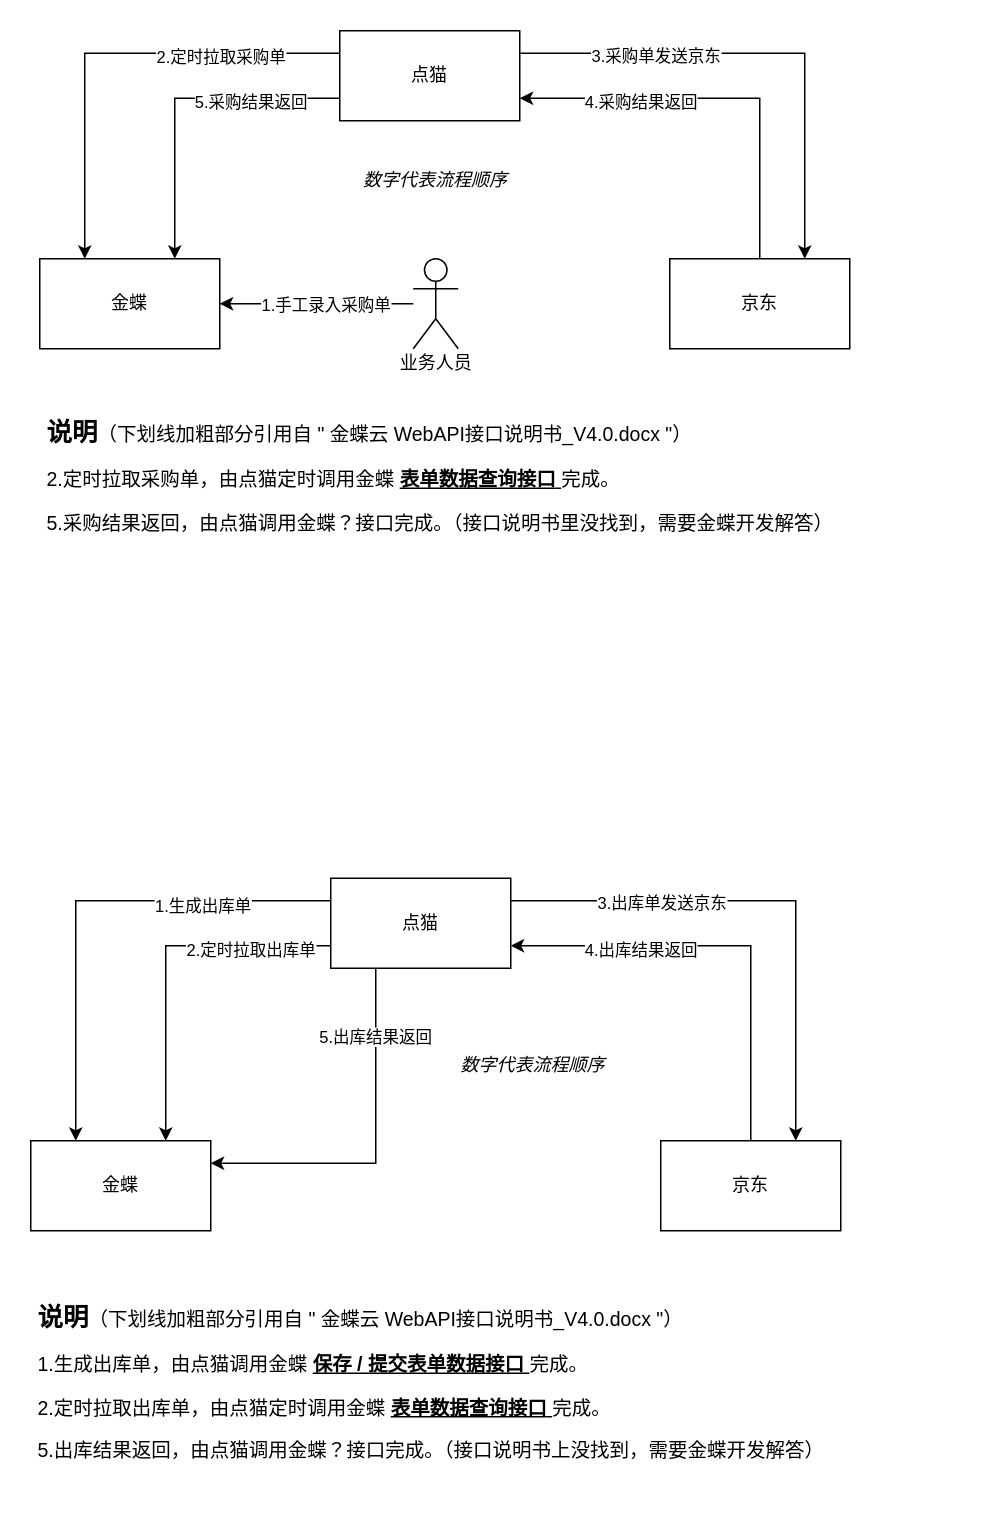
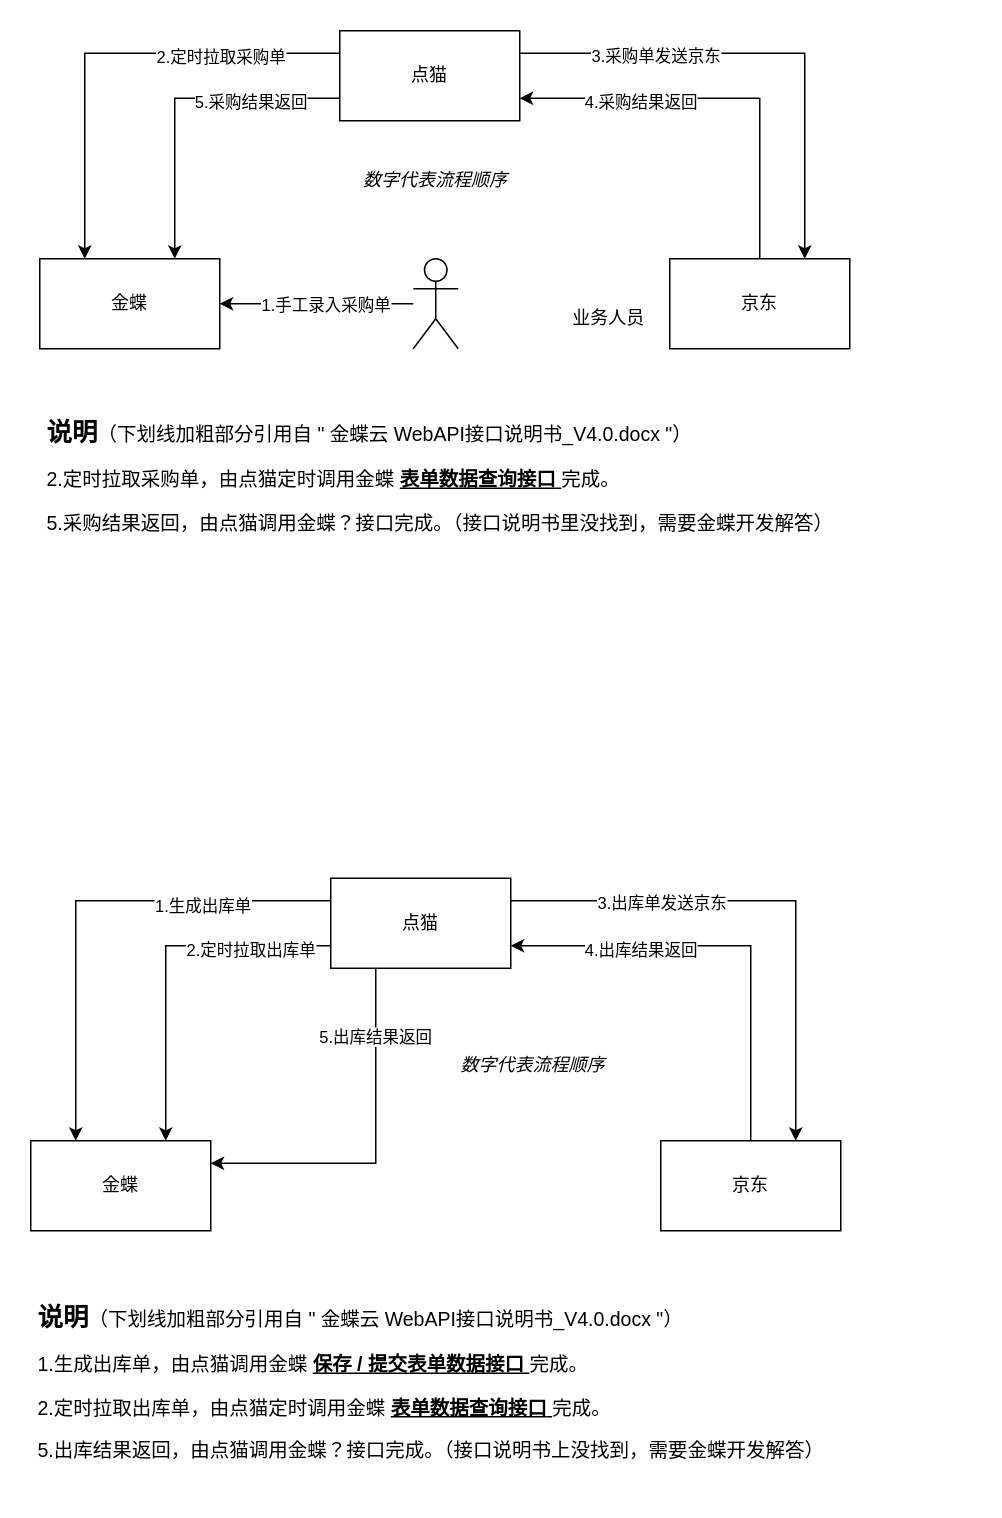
  <mxCell id="0" />
  <mxCell id="1" parent="0" />
  <mxCell id="2" style="edgeStyle=orthogonalEdgeStyle;rounded=0;orthogonalLoop=1;jettySize=auto;html=1;exitX=0;exitY=0.25;exitDx=0;exitDy=0;entryX=0.25;entryY=0;entryDx=0;entryDy=0;" parent="1" source="8" target="9" edge="1"><mxGeometry relative="1" as="geometry"><mxPoint x="36" y="260" as="targetPoint" /></mxGeometry></mxCell>
  <mxCell id="3" value="2.定时拉取采购单" style="edgeLabel;html=1;align=center;verticalAlign=middle;resizable=0;points=[];" parent="2" vertex="1" connectable="0"><mxGeometry x="-0.476" y="3" relative="1" as="geometry"><mxPoint as="offset" /></mxGeometry></mxCell>
  <mxCell id="4" style="edgeStyle=orthogonalEdgeStyle;rounded=0;orthogonalLoop=1;jettySize=auto;html=1;exitX=1;exitY=0.25;exitDx=0;exitDy=0;entryX=0.75;entryY=0;entryDx=0;entryDy=0;" parent="1" source="8" target="12" edge="1"><mxGeometry relative="1" as="geometry"><mxPoint x="556" y="250" as="targetPoint" /></mxGeometry></mxCell>
  <mxCell id="5" value="3.采购单发送京东" style="edgeLabel;html=1;align=center;verticalAlign=middle;resizable=0;points=[];" parent="4" vertex="1" connectable="0"><mxGeometry x="-0.656" y="-1" relative="1" as="geometry"><mxPoint x="34" as="offset" /></mxGeometry></mxCell>
  <mxCell id="6" style="edgeStyle=orthogonalEdgeStyle;rounded=0;orthogonalLoop=1;jettySize=auto;html=1;exitX=0;exitY=0.75;exitDx=0;exitDy=0;entryX=0.75;entryY=0;entryDx=0;entryDy=0;" parent="1" source="8" target="9" edge="1"><mxGeometry relative="1" as="geometry" /></mxCell>
  <mxCell id="7" value="5.采购结果返回" style="edgeLabel;html=1;align=center;verticalAlign=middle;resizable=0;points=[];" parent="6" vertex="1" connectable="0"><mxGeometry x="-0.467" y="2" relative="1" as="geometry"><mxPoint x="-2" as="offset" /></mxGeometry></mxCell>
  <mxCell id="8" value="点猫" style="rounded=0;whiteSpace=wrap;html=1;" parent="1" vertex="1"><mxGeometry x="226" y="20" width="120" height="60" as="geometry" /></mxCell>
  <mxCell id="9" value="金蝶" style="rounded=0;whiteSpace=wrap;html=1;" parent="1" vertex="1"><mxGeometry x="26" y="172" width="120" height="60" as="geometry" /></mxCell>
  <mxCell id="10" style="edgeStyle=orthogonalEdgeStyle;rounded=0;orthogonalLoop=1;jettySize=auto;html=1;exitX=0.5;exitY=0;exitDx=0;exitDy=0;entryX=1;entryY=0.75;entryDx=0;entryDy=0;" parent="1" source="12" target="8" edge="1"><mxGeometry relative="1" as="geometry"><mxPoint x="406" y="90" as="targetPoint" /><Array as="points"><mxPoint x="506" y="65" /></Array></mxGeometry></mxCell>
  <mxCell id="11" value="4.采购结果返回" style="edgeLabel;html=1;align=center;verticalAlign=middle;resizable=0;points=[];" parent="10" vertex="1" connectable="0"><mxGeometry x="0.797" y="2" relative="1" as="geometry"><mxPoint x="53" as="offset" /></mxGeometry></mxCell>
  <mxCell id="12" value="京东" style="rounded=0;whiteSpace=wrap;html=1;" parent="1" vertex="1"><mxGeometry x="446" y="172" width="120" height="60" as="geometry" /></mxCell>
  <mxCell id="13" style="edgeStyle=orthogonalEdgeStyle;rounded=0;orthogonalLoop=1;jettySize=auto;html=1;entryX=1;entryY=0.5;entryDx=0;entryDy=0;" parent="1" source="15" target="9" edge="1"><mxGeometry relative="1" as="geometry" /></mxCell>
  <mxCell id="14" value="1.手工录入采购单" style="edgeLabel;html=1;align=center;verticalAlign=middle;resizable=0;points=[];" parent="13" vertex="1" connectable="0"><mxGeometry x="-0.4" y="-1" relative="1" as="geometry"><mxPoint x="-20" y="1" as="offset" /></mxGeometry></mxCell>
  <mxCell id="15" value="" style="shape=umlActor;verticalLabelPosition=bottom;verticalAlign=top;html=1;" parent="1" vertex="1"><mxGeometry x="275" y="172" width="30" height="60" as="geometry" /></mxCell>
  <mxCell id="16" style="edgeStyle=orthogonalEdgeStyle;rounded=0;orthogonalLoop=1;jettySize=auto;html=1;exitX=0;exitY=0.25;exitDx=0;exitDy=0;entryX=0.25;entryY=0;entryDx=0;entryDy=0;" parent="1" source="24" target="25" edge="1"><mxGeometry relative="1" as="geometry"><mxPoint x="30" y="825" as="targetPoint" /></mxGeometry></mxCell>
  <mxCell id="17" value="1.生成出库单" style="edgeLabel;html=1;align=center;verticalAlign=middle;resizable=0;points=[];" parent="16" vertex="1" connectable="0"><mxGeometry x="-0.476" y="3" relative="1" as="geometry"><mxPoint as="offset" /></mxGeometry></mxCell>
  <mxCell id="18" style="edgeStyle=orthogonalEdgeStyle;rounded=0;orthogonalLoop=1;jettySize=auto;html=1;exitX=1;exitY=0.25;exitDx=0;exitDy=0;entryX=0.75;entryY=0;entryDx=0;entryDy=0;" parent="1" source="24" target="28" edge="1"><mxGeometry relative="1" as="geometry"><mxPoint x="550" y="815" as="targetPoint" /></mxGeometry></mxCell>
  <mxCell id="19" value="3.出库单发送京东" style="edgeLabel;html=1;align=center;verticalAlign=middle;resizable=0;points=[];" parent="18" vertex="1" connectable="0"><mxGeometry x="-0.656" y="-1" relative="1" as="geometry"><mxPoint x="40" as="offset" /></mxGeometry></mxCell>
  <mxCell id="20" style="edgeStyle=orthogonalEdgeStyle;rounded=0;orthogonalLoop=1;jettySize=auto;html=1;exitX=0;exitY=0.75;exitDx=0;exitDy=0;entryX=0.75;entryY=0;entryDx=0;entryDy=0;" parent="1" source="24" target="25" edge="1"><mxGeometry relative="1" as="geometry" /></mxCell>
  <mxCell id="21" value="2.定时拉取出库单" style="edgeLabel;html=1;align=center;verticalAlign=middle;resizable=0;points=[];" parent="20" vertex="1" connectable="0"><mxGeometry x="-0.467" y="2" relative="1" as="geometry"><mxPoint x="10" as="offset" /></mxGeometry></mxCell>
  <mxCell id="22" style="edgeStyle=orthogonalEdgeStyle;rounded=0;orthogonalLoop=1;jettySize=auto;html=1;exitX=0.25;exitY=1;exitDx=0;exitDy=0;entryX=1;entryY=0.25;entryDx=0;entryDy=0;" parent="1" source="24" target="25" edge="1"><mxGeometry relative="1" as="geometry" /></mxCell>
  <mxCell id="23" value="5.出库结果返回" style="edgeLabel;html=1;align=center;verticalAlign=middle;resizable=0;points=[];" parent="22" vertex="1" connectable="0"><mxGeometry x="-0.625" y="-1" relative="1" as="geometry"><mxPoint as="offset" /></mxGeometry></mxCell>
  <mxCell id="24" value="点猫" style="rounded=0;whiteSpace=wrap;html=1;" parent="1" vertex="1"><mxGeometry x="220" y="585" width="120" height="60" as="geometry" /></mxCell>
  <mxCell id="25" value="金蝶" style="rounded=0;whiteSpace=wrap;html=1;" parent="1" vertex="1"><mxGeometry x="20" y="760" width="120" height="60" as="geometry" /></mxCell>
  <mxCell id="26" style="edgeStyle=orthogonalEdgeStyle;rounded=0;orthogonalLoop=1;jettySize=auto;html=1;exitX=0.5;exitY=0;exitDx=0;exitDy=0;entryX=1;entryY=0.75;entryDx=0;entryDy=0;" parent="1" source="28" target="24" edge="1"><mxGeometry relative="1" as="geometry"><mxPoint x="400" y="655" as="targetPoint" /><Array as="points"><mxPoint x="500" y="630" /></Array></mxGeometry></mxCell>
  <mxCell id="27" value="4.出库结果返回" style="edgeLabel;html=1;align=center;verticalAlign=middle;resizable=0;points=[];" parent="26" vertex="1" connectable="0"><mxGeometry x="0.797" y="2" relative="1" as="geometry"><mxPoint x="57" as="offset" /></mxGeometry></mxCell>
  <mxCell id="28" value="京东" style="rounded=0;whiteSpace=wrap;html=1;" parent="1" vertex="1"><mxGeometry x="440" y="760" width="120" height="60" as="geometry" /></mxCell>
- <mxCell id="29" value="业务人员" style="text;html=1;align=center;verticalAlign=middle;resizable=0;points=[];autosize=1;fontSize=12;" parent="1" vertex="1"><mxGeometry x="260" y="232" width="60" height="20" as="geometry" /></mxCell>
+ <mxCell id="29" value="业务人员" style="text;html=1;align=center;verticalAlign=middle;resizable=0;points=[];autosize=1;fontSize=12;" parent="1" vertex="1"><mxGeometry x="375" y="202" width="60" height="20" as="geometry" /></mxCell>
  <mxCell id="30" value="&lt;h1 style=&quot;font-size: 13px&quot;&gt;&lt;font style=&quot;font-size: 17px&quot;&gt;说明&lt;/font&gt;&lt;font style=&quot;font-size: 13px ; font-weight: normal&quot;&gt;（下划线加粗部分引用自 &quot; 金蝶云 WebAPI接口说明书_V4.0.docx &quot;）&lt;/font&gt;&lt;/h1&gt;&lt;p style=&quot;font-size: 13px&quot;&gt;2.定时拉取采购单，由点猫定时调用金蝶 &lt;u&gt;&lt;b&gt;表单数据查询接口&lt;/b&gt; &lt;/u&gt;完成。&lt;/p&gt;&lt;p style=&quot;font-size: 13px&quot;&gt;5.采购结果返回，由点猫调用金蝶？接口完成。（接口说明书里没找到，需要金蝶开发解答）&lt;/p&gt;" style="text;html=1;strokeColor=none;fillColor=none;spacing=5;spacingTop=-20;whiteSpace=wrap;overflow=hidden;rounded=0;fontSize=12;" parent="1" vertex="1"><mxGeometry x="26" y="280" width="620" height="120" as="geometry" /></mxCell>
  <mxCell id="31" value="&lt;h1 style=&quot;font-size: 13px&quot;&gt;&lt;font style=&quot;font-size: 17px&quot;&gt;说明&lt;/font&gt;&lt;font style=&quot;font-size: 13px ; font-weight: normal&quot;&gt;（下划线加粗部分引用自 &quot; 金蝶云 WebAPI接口说明书_V4.0.docx &quot;）&lt;/font&gt;&lt;/h1&gt;&lt;p style=&quot;font-size: 13px&quot;&gt;1.生成出库单，由点猫调用金蝶 &lt;b&gt;&lt;u&gt;保存 / 提交&lt;/u&gt;&lt;/b&gt;&lt;u&gt;&lt;b&gt;表单数据接口&lt;/b&gt;&amp;nbsp;&lt;/u&gt;完成。&lt;br&gt;&lt;/p&gt;&lt;p style=&quot;font-size: 13px&quot;&gt;2.定时拉取出库单，由点猫定时调用金蝶 &lt;u&gt;&lt;b&gt;表单数据查询接口&lt;/b&gt; &lt;/u&gt;完成。&lt;/p&gt;&lt;p style=&quot;font-size: 13px&quot;&gt;5.出库结果返回，由点猫调用金蝶？接口完成。（接口说明书上没找到，需要金蝶开发解答）&lt;/p&gt;&lt;p&gt;&lt;br&gt;&lt;/p&gt;" style="text;html=1;strokeColor=none;fillColor=none;spacing=5;spacingTop=-20;whiteSpace=wrap;overflow=hidden;rounded=0;fontSize=12;" parent="1" vertex="1"><mxGeometry x="20" y="870" width="596" height="120" as="geometry" /></mxCell>
  <mxCell id="32" value="数字代表流程顺序" style="text;html=1;strokeColor=none;fillColor=none;align=center;verticalAlign=middle;whiteSpace=wrap;rounded=0;fontStyle=2" vertex="1" parent="1"><mxGeometry x="240" y="110" width="100" height="20" as="geometry" /></mxCell>
  <mxCell id="33" value="数字代表流程顺序" style="text;html=1;strokeColor=none;fillColor=none;align=center;verticalAlign=middle;whiteSpace=wrap;rounded=0;fontStyle=2" vertex="1" parent="1"><mxGeometry x="305" y="700" width="100" height="20" as="geometry" /></mxCell>
